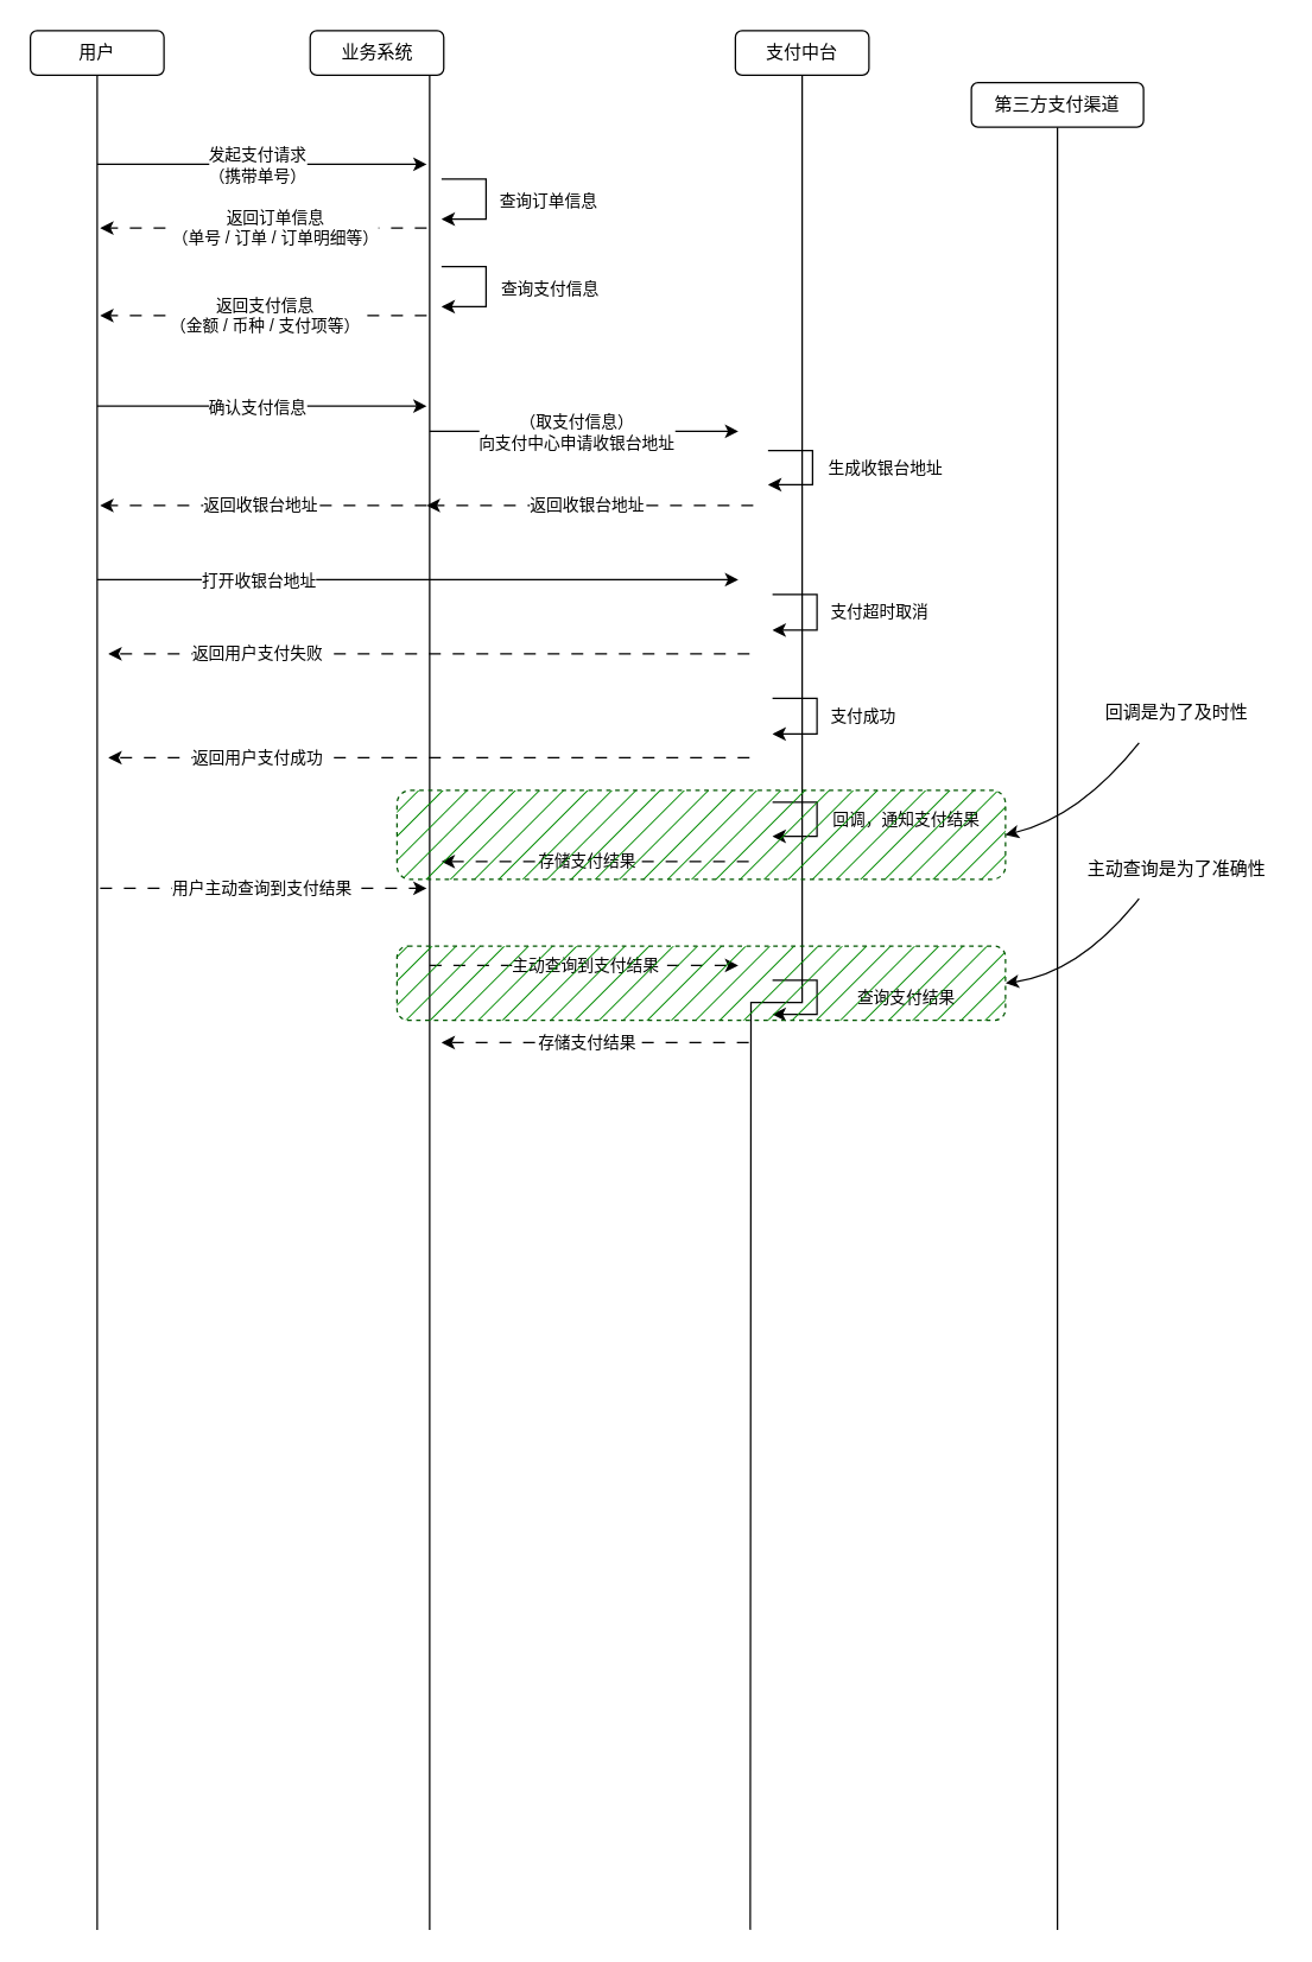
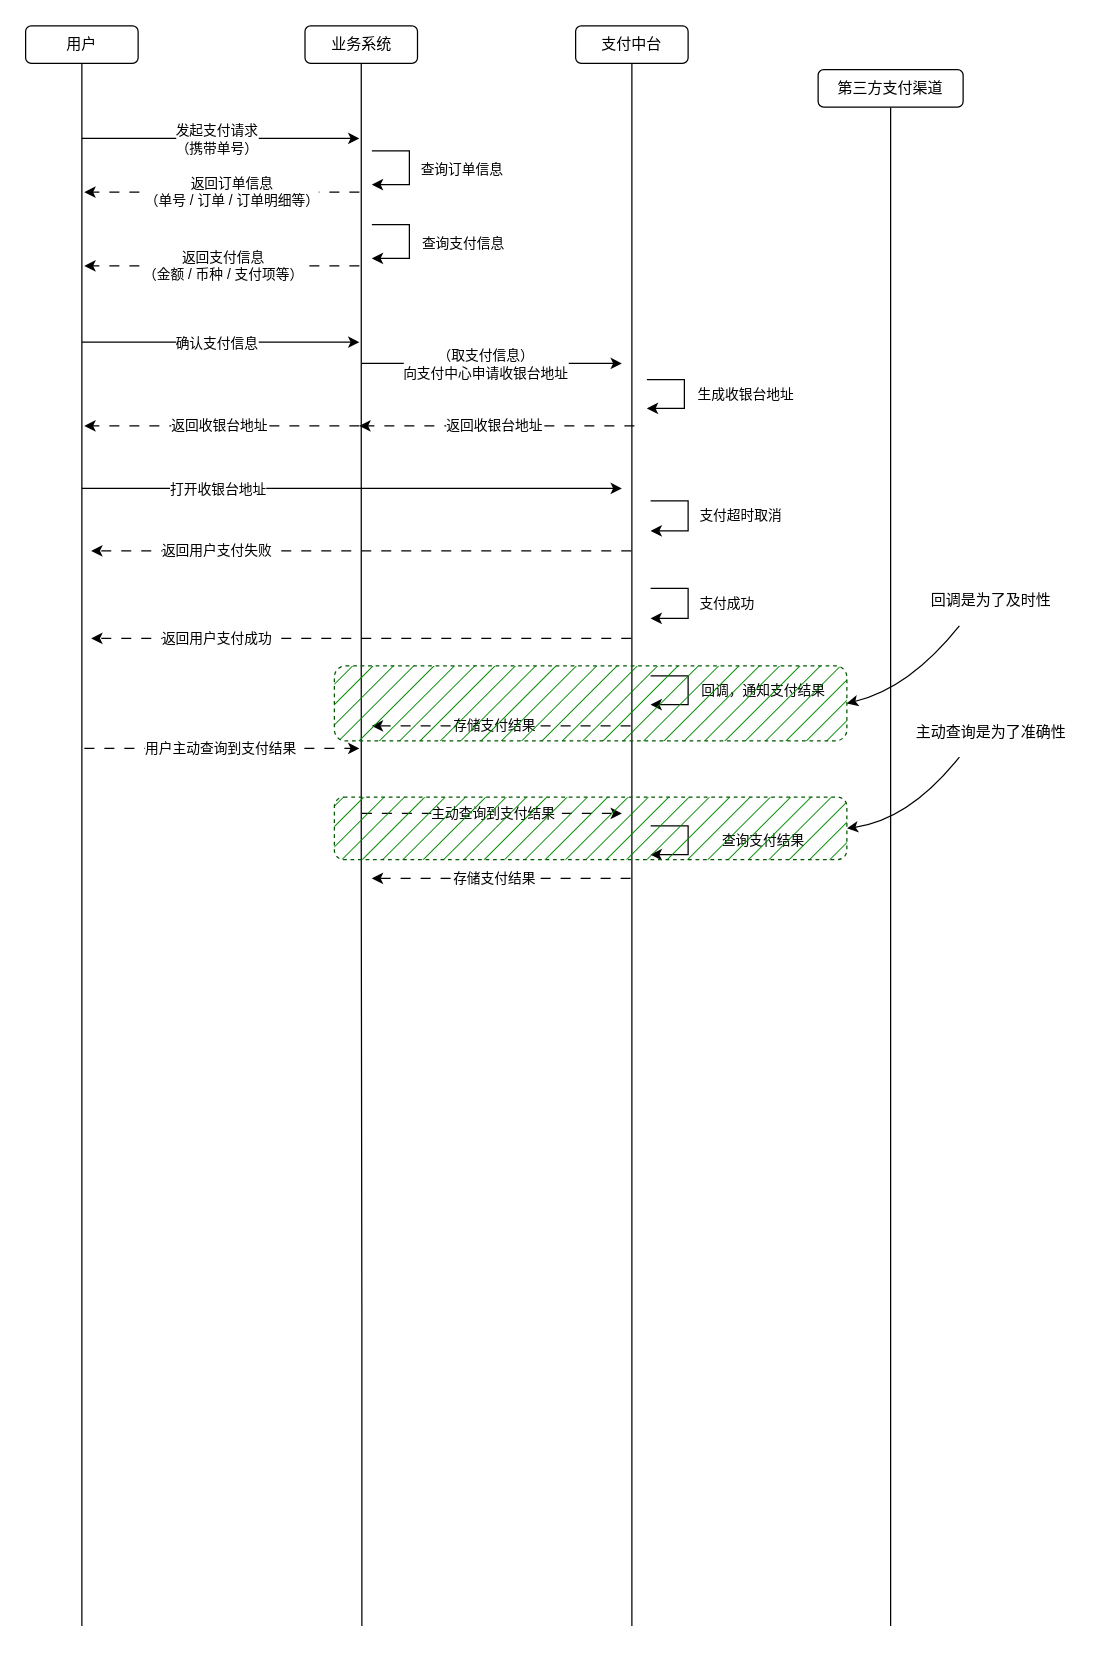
  <mxCell id="0" />
  <mxCell id="1" parent="0" />
  <mxCell id="2" style="edgeStyle=orthogonalEdgeStyle;rounded=0;orthogonalLoop=1;jettySize=auto;html=1;exitX=0.5;exitY=1;exitDx=0;exitDy=0;endArrow=none;endFill=0;" parent="1" source="3" edge="1"><mxGeometry relative="1" as="geometry"><mxPoint x="65" y="1300" as="targetPoint" /></mxGeometry></mxCell>
  <mxCell id="3" value="用户" style="rounded=1;whiteSpace=wrap;html=1;" parent="1" vertex="1"><mxGeometry x="20" y="20" width="90" height="30" as="geometry" /></mxCell>
  <mxCell id="4" style="edgeStyle=orthogonalEdgeStyle;rounded=0;orthogonalLoop=1;jettySize=auto;html=1;endArrow=none;endFill=0;" parent="1" source="5" edge="1"><mxGeometry relative="1" as="geometry"><mxPoint x="289" y="1300" as="targetPoint" /><Array as="points"><mxPoint x="289" y="700" /><mxPoint x="289" y="700" /><mxPoint x="289" y="1058" /></Array></mxGeometry></mxCell>
- <mxCell id="5" value="业务系统" style="rounded=1;whiteSpace=wrap;html=1;" parent="1" vertex="1"><mxGeometry x="208.5" y="20" width="90" height="30" as="geometry" /></mxCell>
+ <mxCell id="5" value="业务系统" style="rounded=1;whiteSpace=wrap;html=1;" parent="1" vertex="1"><mxGeometry x="243.5" y="20" width="90" height="30" as="geometry" /></mxCell>
  <mxCell id="6" style="edgeStyle=orthogonalEdgeStyle;rounded=0;orthogonalLoop=1;jettySize=auto;html=1;endArrow=none;endFill=0;" parent="1" source="7" edge="1"><mxGeometry relative="1" as="geometry"><mxPoint x="505" y="1300" as="targetPoint" /></mxGeometry></mxCell>
- <mxCell id="7" value="支付中台" style="rounded=1;whiteSpace=wrap;html=1;" parent="1" vertex="1"><mxGeometry x="495" y="20" width="90" height="30" as="geometry" /></mxCell>
+ <mxCell id="7" value="支付中台" style="rounded=1;whiteSpace=wrap;html=1;" parent="1" vertex="1"><mxGeometry x="460" y="20" width="90" height="30" as="geometry" /></mxCell>
  <mxCell id="8" style="edgeStyle=orthogonalEdgeStyle;rounded=0;orthogonalLoop=1;jettySize=auto;html=1;endArrow=none;endFill=0;" parent="1" source="9" edge="1"><mxGeometry relative="1" as="geometry"><mxPoint x="712" y="1300" as="targetPoint" /></mxGeometry></mxCell>
  <mxCell id="9" value="第三方支付渠道" style="rounded=1;whiteSpace=wrap;html=1;" parent="1" vertex="1"><mxGeometry x="654" y="55" width="116" height="30" as="geometry" /></mxCell>
  <mxCell id="10" value="" style="endArrow=classic;html=1;rounded=0;" parent="1" edge="1"><mxGeometry width="50" height="50" relative="1" as="geometry"><mxPoint x="65" y="110" as="sourcePoint" /><mxPoint x="287" y="110" as="targetPoint" /></mxGeometry></mxCell>
  <mxCell id="11" value="发起支付请求&lt;div&gt;（携带单号）&lt;/div&gt;" style="edgeLabel;html=1;align=center;verticalAlign=middle;resizable=0;points=[];" parent="10" vertex="1" connectable="0"><mxGeometry x="-0.32" y="-1" relative="1" as="geometry"><mxPoint x="32" y="-1" as="offset" /></mxGeometry></mxCell>
  <mxCell id="12" value="" style="endArrow=classic;html=1;rounded=0;dashed=1;dashPattern=8 8;" parent="1" edge="1"><mxGeometry width="50" height="50" relative="1" as="geometry"><mxPoint x="287" y="153" as="sourcePoint" /><mxPoint x="67" y="153" as="targetPoint" /></mxGeometry></mxCell>
  <mxCell id="13" value="返回订单信息&lt;div&gt;（单号 / 订单 / 订单明细等）&lt;/div&gt;" style="edgeLabel;html=1;align=center;verticalAlign=middle;resizable=0;points=[];" parent="12" vertex="1" connectable="0"><mxGeometry x="-0.32" y="-1" relative="1" as="geometry"><mxPoint x="-28" as="offset" /></mxGeometry></mxCell>
  <mxCell id="14" value="" style="endArrow=classic;html=1;rounded=0;" parent="1" edge="1"><mxGeometry width="50" height="50" relative="1" as="geometry"><mxPoint x="297" y="120" as="sourcePoint" /><mxPoint x="297" y="147" as="targetPoint" /><Array as="points"><mxPoint x="327" y="120" /><mxPoint x="327" y="137" /><mxPoint x="327" y="147" /><mxPoint x="317" y="147" /></Array></mxGeometry></mxCell>
  <mxCell id="15" value="查询订单信息" style="edgeLabel;html=1;align=center;verticalAlign=middle;resizable=0;points=[];" parent="14" vertex="1" connectable="0"><mxGeometry x="-0.017" y="-1" relative="1" as="geometry"><mxPoint x="42" y="1" as="offset" /></mxGeometry></mxCell>
  <mxCell id="16" value="" style="endArrow=classic;html=1;rounded=0;" parent="1" edge="1"><mxGeometry width="50" height="50" relative="1" as="geometry"><mxPoint x="520" y="400" as="sourcePoint" /><mxPoint x="520" y="424" as="targetPoint" /><Array as="points"><mxPoint x="550" y="400" /><mxPoint x="550" y="417" /><mxPoint x="550" y="424" /><mxPoint x="540" y="424" /></Array></mxGeometry></mxCell>
  <mxCell id="17" value="支付超时取消" style="edgeLabel;html=1;align=center;verticalAlign=middle;resizable=0;points=[];" parent="16" vertex="1" connectable="0"><mxGeometry x="-0.017" y="-1" relative="1" as="geometry"><mxPoint x="42" as="offset" /></mxGeometry></mxCell>
  <mxCell id="18" value="" style="endArrow=classic;html=1;rounded=0;" parent="1" edge="1"><mxGeometry width="50" height="50" relative="1" as="geometry"><mxPoint x="517" y="303" as="sourcePoint" /><mxPoint x="517" y="326" as="targetPoint" /><Array as="points"><mxPoint x="547" y="303" /><mxPoint x="547" y="320" /><mxPoint x="547" y="326" /><mxPoint x="544" y="326" /><mxPoint x="537" y="326" /></Array></mxGeometry></mxCell>
  <mxCell id="19" value="生成收银台地址" style="edgeLabel;html=1;align=center;verticalAlign=middle;resizable=0;points=[];" parent="18" vertex="1" connectable="0"><mxGeometry x="-0.017" y="-1" relative="1" as="geometry"><mxPoint x="49" as="offset" /></mxGeometry></mxCell>
  <mxCell id="20" value="" style="endArrow=classic;html=1;rounded=0;" parent="1" edge="1"><mxGeometry width="50" height="50" relative="1" as="geometry"><mxPoint x="65" y="273" as="sourcePoint" /><mxPoint x="287" y="273" as="targetPoint" /></mxGeometry></mxCell>
  <mxCell id="21" value="确认支付信息" style="edgeLabel;html=1;align=center;verticalAlign=middle;resizable=0;points=[];" parent="20" vertex="1" connectable="0"><mxGeometry x="-0.32" y="-1" relative="1" as="geometry"><mxPoint x="32" y="-1" as="offset" /></mxGeometry></mxCell>
  <mxCell id="22" value="" style="endArrow=classic;html=1;rounded=0;" parent="1" edge="1"><mxGeometry width="50" height="50" relative="1" as="geometry"><mxPoint x="289" y="290" as="sourcePoint" /><mxPoint x="497" y="290" as="targetPoint" /></mxGeometry></mxCell>
  <mxCell id="23" value="&lt;div&gt;（取支付信息）&lt;/div&gt;向支付中心申请收银台地址" style="edgeLabel;html=1;align=center;verticalAlign=middle;resizable=0;points=[];" parent="22" vertex="1" connectable="0"><mxGeometry x="-0.32" y="-1" relative="1" as="geometry"><mxPoint x="27" y="-1" as="offset" /></mxGeometry></mxCell>
  <mxCell id="24" value="" style="endArrow=classic;html=1;rounded=0;dashed=1;dashPattern=8 8;" parent="1" edge="1"><mxGeometry width="50" height="50" relative="1" as="geometry"><mxPoint x="504.5" y="440" as="sourcePoint" /><mxPoint x="72.5" y="440" as="targetPoint" /></mxGeometry></mxCell>
  <mxCell id="25" value="返回用户支付失败" style="edgeLabel;html=1;align=center;verticalAlign=middle;resizable=0;points=[];" parent="24" vertex="1" connectable="0"><mxGeometry x="-0.32" y="-1" relative="1" as="geometry"><mxPoint x="-185" as="offset" /></mxGeometry></mxCell>
  <mxCell id="26" value="" style="endArrow=classic;html=1;rounded=0;dashed=1;dashPattern=8 8;" parent="1" edge="1"><mxGeometry width="50" height="50" relative="1" as="geometry"><mxPoint x="507" y="340" as="sourcePoint" /><mxPoint x="287" y="340" as="targetPoint" /></mxGeometry></mxCell>
  <mxCell id="27" value="返回收银台地址" style="edgeLabel;html=1;align=center;verticalAlign=middle;resizable=0;points=[];" parent="26" vertex="1" connectable="0"><mxGeometry x="-0.32" y="-1" relative="1" as="geometry"><mxPoint x="-38" as="offset" /></mxGeometry></mxCell>
  <mxCell id="28" value="" style="endArrow=classic;html=1;rounded=0;" parent="1" edge="1"><mxGeometry width="50" height="50" relative="1" as="geometry"><mxPoint x="65" y="390" as="sourcePoint" /><mxPoint x="497" y="390" as="targetPoint" /></mxGeometry></mxCell>
  <mxCell id="29" value="打开收银台地址" style="edgeLabel;html=1;align=center;verticalAlign=middle;resizable=0;points=[];" parent="28" vertex="1" connectable="0"><mxGeometry x="-0.32" y="-1" relative="1" as="geometry"><mxPoint x="-39" y="-1" as="offset" /></mxGeometry></mxCell>
  <mxCell id="30" value="" style="endArrow=classic;html=1;rounded=0;" parent="1" edge="1"><mxGeometry width="50" height="50" relative="1" as="geometry"><mxPoint x="520" y="540" as="sourcePoint" /><mxPoint x="520" y="563" as="targetPoint" /><Array as="points"><mxPoint x="550" y="540" /><mxPoint x="550" y="557" /><mxPoint x="550" y="563" /><mxPoint x="547" y="563" /><mxPoint x="540" y="563" /></Array></mxGeometry></mxCell>
  <mxCell id="31" value="回调，通知支付结果" style="edgeLabel;html=1;align=center;verticalAlign=middle;resizable=0;points=[];" parent="30" vertex="1" connectable="0"><mxGeometry x="-0.017" y="-1" relative="1" as="geometry"><mxPoint x="60" as="offset" /></mxGeometry></mxCell>
  <mxCell id="32" value="" style="endArrow=classic;html=1;rounded=0;dashed=1;dashPattern=8 8;" parent="1" edge="1"><mxGeometry width="50" height="50" relative="1" as="geometry"><mxPoint x="504" y="580" as="sourcePoint" /><mxPoint x="297" y="580" as="targetPoint" /></mxGeometry></mxCell>
  <mxCell id="33" value="存储支付结果" style="edgeLabel;html=1;align=center;verticalAlign=middle;resizable=0;points=[];" parent="32" vertex="1" connectable="0"><mxGeometry x="-0.32" y="-1" relative="1" as="geometry"><mxPoint x="-40" as="offset" /></mxGeometry></mxCell>
  <mxCell id="34" value="" style="endArrow=classic;html=1;rounded=0;dashed=1;dashPattern=8 8;" parent="1" edge="1"><mxGeometry width="50" height="50" relative="1" as="geometry"><mxPoint x="287" y="212" as="sourcePoint" /><mxPoint x="67" y="212" as="targetPoint" /></mxGeometry></mxCell>
  <mxCell id="35" value="返回支付信息&lt;div&gt;（金额 / 币种 / 支付项等）&lt;/div&gt;" style="edgeLabel;html=1;align=center;verticalAlign=middle;resizable=0;points=[];" parent="34" vertex="1" connectable="0"><mxGeometry x="-0.32" y="-1" relative="1" as="geometry"><mxPoint x="-35" as="offset" /></mxGeometry></mxCell>
  <mxCell id="36" value="" style="endArrow=classic;html=1;rounded=0;" parent="1" edge="1"><mxGeometry width="50" height="50" relative="1" as="geometry"><mxPoint x="297" y="179" as="sourcePoint" /><mxPoint x="297" y="206" as="targetPoint" /><Array as="points"><mxPoint x="327" y="179" /><mxPoint x="327" y="196" /><mxPoint x="327" y="206" /><mxPoint x="317" y="206" /></Array></mxGeometry></mxCell>
  <mxCell id="37" value="查询支付信息" style="edgeLabel;html=1;align=center;verticalAlign=middle;resizable=0;points=[];" parent="36" vertex="1" connectable="0"><mxGeometry x="-0.017" y="-1" relative="1" as="geometry"><mxPoint x="43" y="1" as="offset" /></mxGeometry></mxCell>
  <mxCell id="38" value="" style="endArrow=classic;html=1;rounded=0;dashed=1;dashPattern=8 8;" parent="1" edge="1"><mxGeometry width="50" height="50" relative="1" as="geometry"><mxPoint x="287" y="340" as="sourcePoint" /><mxPoint x="67" y="340" as="targetPoint" /></mxGeometry></mxCell>
  <mxCell id="39" value="返回收银台地址" style="edgeLabel;html=1;align=center;verticalAlign=middle;resizable=0;points=[];" parent="38" vertex="1" connectable="0"><mxGeometry x="-0.32" y="-1" relative="1" as="geometry"><mxPoint x="-38" as="offset" /></mxGeometry></mxCell>
  <mxCell id="40" value="" style="endArrow=classic;html=1;rounded=0;" parent="1" edge="1"><mxGeometry width="50" height="50" relative="1" as="geometry"><mxPoint x="520" y="470" as="sourcePoint" /><mxPoint x="520" y="494" as="targetPoint" /><Array as="points"><mxPoint x="550" y="470" /><mxPoint x="550" y="487" /><mxPoint x="550" y="494" /><mxPoint x="540" y="494" /></Array></mxGeometry></mxCell>
  <mxCell id="41" value="支付成功" style="edgeLabel;html=1;align=center;verticalAlign=middle;resizable=0;points=[];" parent="40" vertex="1" connectable="0"><mxGeometry x="-0.017" y="-1" relative="1" as="geometry"><mxPoint x="31" as="offset" /></mxGeometry></mxCell>
  <mxCell id="42" value="" style="endArrow=classic;html=1;rounded=0;dashed=1;dashPattern=8 8;" parent="1" edge="1"><mxGeometry width="50" height="50" relative="1" as="geometry"><mxPoint x="504.5" y="510" as="sourcePoint" /><mxPoint x="72.5" y="510" as="targetPoint" /></mxGeometry></mxCell>
  <mxCell id="43" value="返回用户支付成功" style="edgeLabel;html=1;align=center;verticalAlign=middle;resizable=0;points=[];" parent="42" vertex="1" connectable="0"><mxGeometry x="-0.32" y="-1" relative="1" as="geometry"><mxPoint x="-185" as="offset" /></mxGeometry></mxCell>
  <mxCell id="44" value="" style="endArrow=classic;html=1;rounded=0;dashed=1;dashPattern=8 8;" parent="1" edge="1"><mxGeometry width="50" height="50" relative="1" as="geometry"><mxPoint x="67" y="598" as="sourcePoint" /><mxPoint x="287" y="598" as="targetPoint" /></mxGeometry></mxCell>
  <mxCell id="45" value="用户主动查询到支付结果" style="edgeLabel;html=1;align=center;verticalAlign=middle;resizable=0;points=[];" parent="44" vertex="1" connectable="0"><mxGeometry x="-0.32" y="-1" relative="1" as="geometry"><mxPoint x="33" y="-2" as="offset" /></mxGeometry></mxCell>
  <mxCell id="46" value="" style="endArrow=classic;html=1;rounded=0;dashed=1;dashPattern=8 8;" edge="1" parent="1"><mxGeometry width="50" height="50" relative="1" as="geometry"><mxPoint x="289" y="650" as="sourcePoint" /><mxPoint x="497" y="650" as="targetPoint" /></mxGeometry></mxCell>
  <mxCell id="47" value="主动查询到支付结果" style="edgeLabel;html=1;align=center;verticalAlign=middle;resizable=0;points=[];" vertex="1" connectable="0" parent="46"><mxGeometry x="-0.32" y="-1" relative="1" as="geometry"><mxPoint x="33" y="-2" as="offset" /></mxGeometry></mxCell>
  <mxCell id="48" value="" style="endArrow=classic;html=1;rounded=0;" edge="1" parent="1"><mxGeometry width="50" height="50" relative="1" as="geometry"><mxPoint x="520" y="660" as="sourcePoint" /><mxPoint x="520" y="683" as="targetPoint" /><Array as="points"><mxPoint x="550" y="660" /><mxPoint x="550" y="677" /><mxPoint x="550" y="683" /><mxPoint x="547" y="683" /><mxPoint x="540" y="683" /></Array></mxGeometry></mxCell>
  <mxCell id="49" value="查询支付结果" style="edgeLabel;html=1;align=center;verticalAlign=middle;resizable=0;points=[];" vertex="1" connectable="0" parent="48"><mxGeometry x="-0.017" y="-1" relative="1" as="geometry"><mxPoint x="60" as="offset" /></mxGeometry></mxCell>
  <mxCell id="50" value="" style="endArrow=classic;html=1;rounded=0;dashed=1;dashPattern=8 8;" edge="1" parent="1"><mxGeometry width="50" height="50" relative="1" as="geometry"><mxPoint x="504" y="702" as="sourcePoint" /><mxPoint x="297" y="702" as="targetPoint" /></mxGeometry></mxCell>
  <mxCell id="51" value="存储支付结果" style="edgeLabel;html=1;align=center;verticalAlign=middle;resizable=0;points=[];" vertex="1" connectable="0" parent="50"><mxGeometry x="-0.32" y="-1" relative="1" as="geometry"><mxPoint x="-40" as="offset" /></mxGeometry></mxCell>
  <mxCell id="52" value="" style="rounded=1;whiteSpace=wrap;html=1;fillColor=#008a00;dashed=1;fillStyle=hatch;strokeColor=#005700;gradientDirection=radial;fontColor=#ffffff;" vertex="1" parent="1"><mxGeometry x="267" y="532" width="410" height="60" as="geometry" /></mxCell>
  <mxCell id="53" value="" style="curved=1;endArrow=classic;html=1;rounded=0;exitX=1;exitY=0.5;exitDx=0;exitDy=0;entryX=1;entryY=0.5;entryDx=0;entryDy=0;" edge="1" parent="1" target="52"><mxGeometry width="50" height="50" relative="1" as="geometry"><mxPoint x="767" y="500" as="sourcePoint" /><mxPoint x="437" y="820" as="targetPoint" /><Array as="points"><mxPoint x="727" y="550" /></Array></mxGeometry></mxCell>
  <mxCell id="54" value="回调是为了及时性" style="text;html=1;align=center;verticalAlign=middle;resizable=0;points=[];autosize=1;strokeColor=none;fillColor=none;" vertex="1" parent="1"><mxGeometry x="732" y="465" width="120" height="30" as="geometry" /></mxCell>
  <mxCell id="55" value="" style="rounded=1;whiteSpace=wrap;html=1;fillColor=#008a00;dashed=1;fillStyle=hatch;strokeColor=#005700;gradientDirection=radial;fontColor=#ffffff;" vertex="1" parent="1"><mxGeometry x="267" y="637" width="410" height="50" as="geometry" /></mxCell>
  <mxCell id="56" value="" style="curved=1;endArrow=classic;html=1;rounded=0;exitX=1;exitY=0.5;exitDx=0;exitDy=0;entryX=1;entryY=0.5;entryDx=0;entryDy=0;" edge="1" parent="1" target="55"><mxGeometry width="50" height="50" relative="1" as="geometry"><mxPoint x="767" y="605" as="sourcePoint" /><mxPoint x="677" y="667" as="targetPoint" /><Array as="points"><mxPoint x="727" y="655" /></Array></mxGeometry></mxCell>
  <mxCell id="57" value="主动查询是为了准确性" style="text;html=1;align=center;verticalAlign=middle;resizable=0;points=[];autosize=1;strokeColor=none;fillColor=none;" vertex="1" parent="1"><mxGeometry x="722" y="570" width="140" height="30" as="geometry" /></mxCell>
